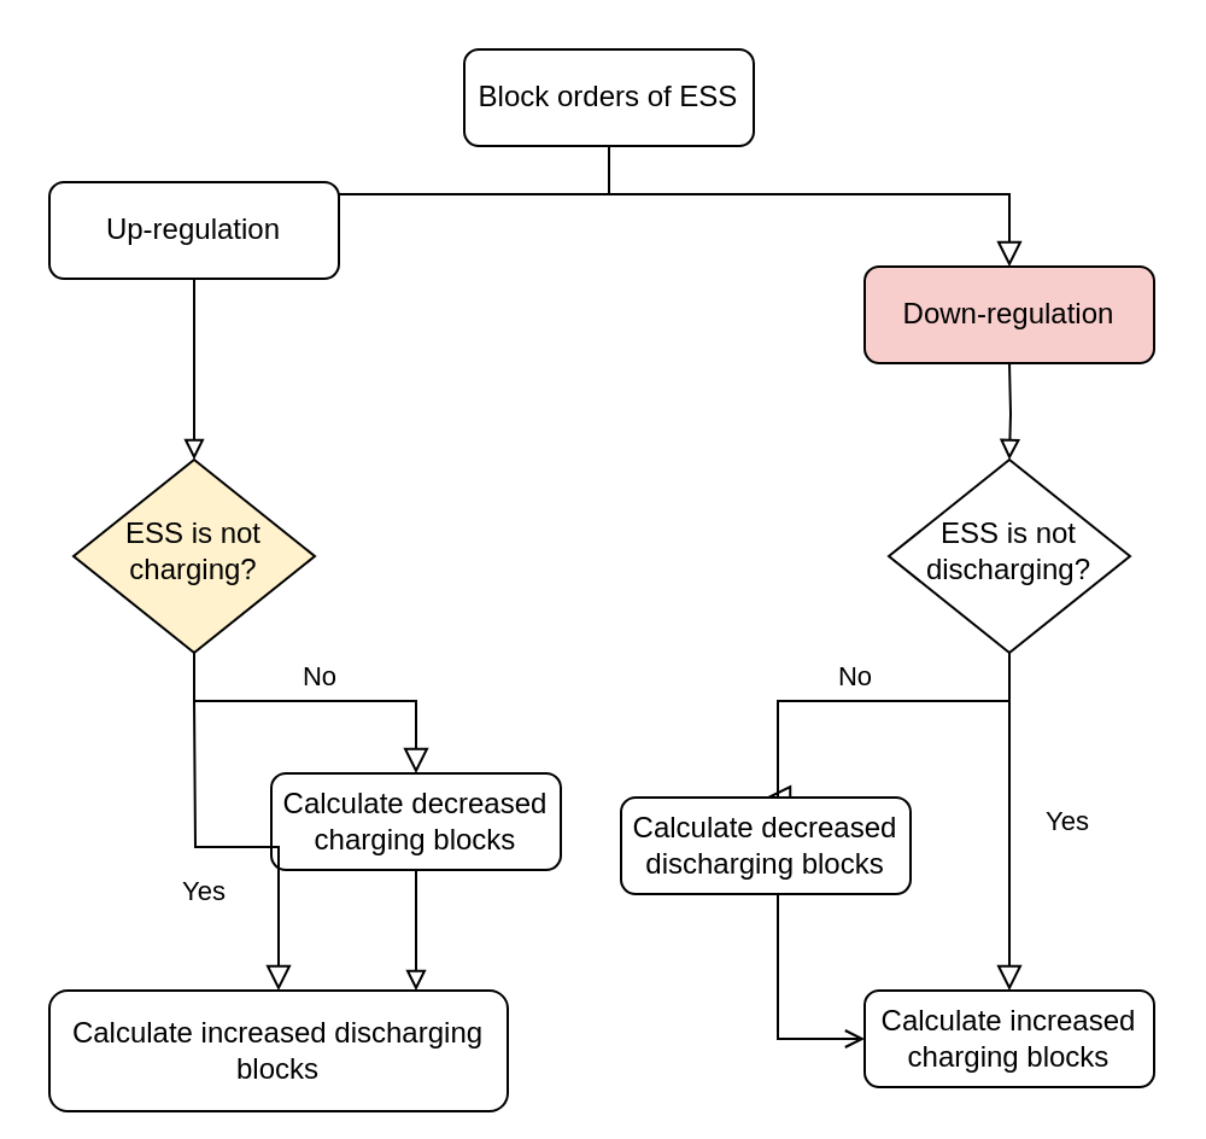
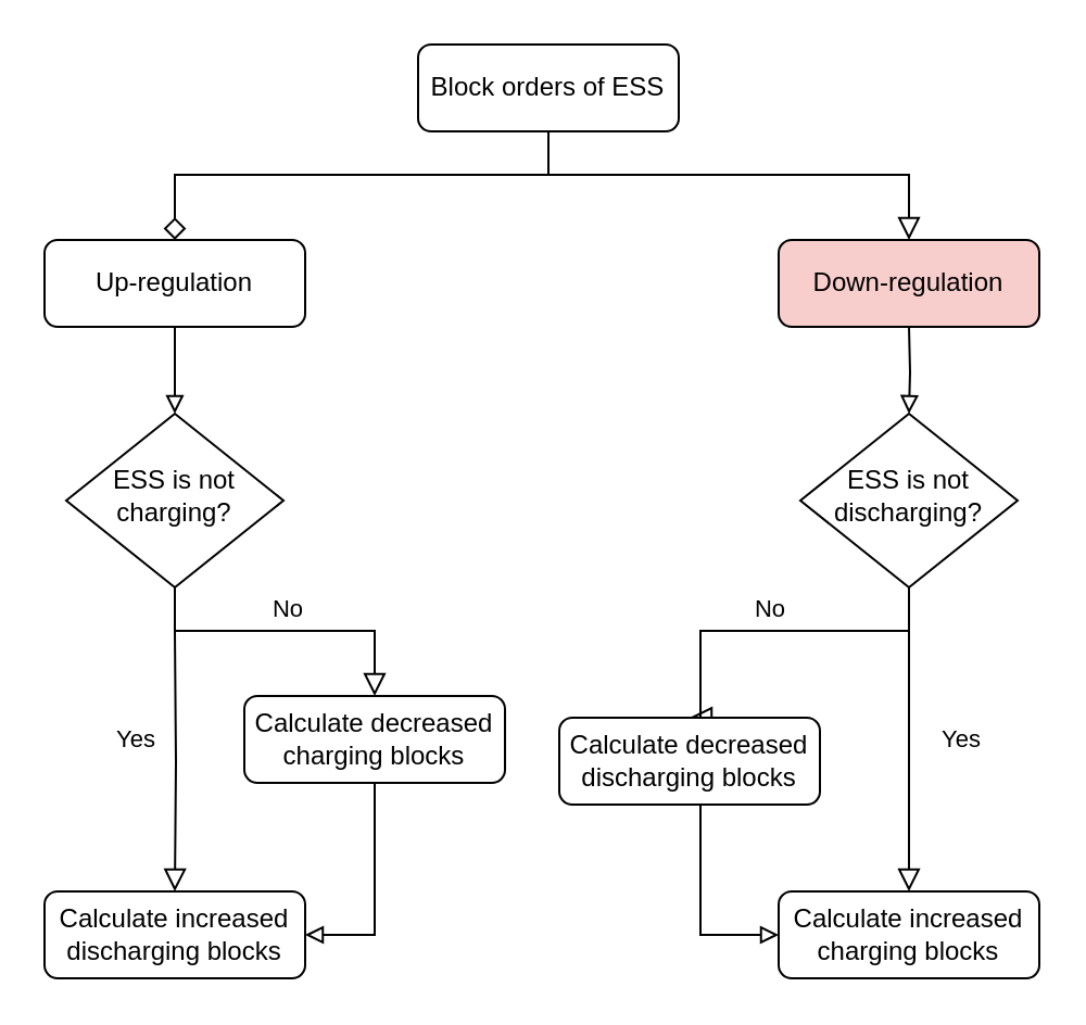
  <mxCell id="0" />
  <mxCell id="1" parent="0" />
  <mxCell id="2" value="" style="rounded=0;html=1;jettySize=auto;orthogonalLoop=1;fontSize=11;endArrow=diamond;endFill=0;endSize=8;strokeWidth=1;shadow=0;labelBackgroundColor=none;entryX=0.5;entryY=0;entryDx=0;entryDy=0;edgeStyle=orthogonalEdgeStyle;exitX=0.5;exitY=1;exitDx=0;exitDy=0;" edge="1" parent="1" source="3" target="6"><mxGeometry relative="1" as="geometry"><mxPoint x="180" y="60" as="sourcePoint" /><mxPoint x="70" y="120" as="targetPoint" /><Array as="points"><mxPoint x="252" y="80" /><mxPoint x="80" y="80" /></Array></mxGeometry></mxCell>
  <mxCell id="3" value="Block orders of ESS" style="rounded=1;whiteSpace=wrap;html=1;fontSize=12;glass=0;strokeWidth=1;shadow=0;" vertex="1" parent="1"><mxGeometry x="192" y="20" width="120" height="40" as="geometry" /></mxCell>
- <mxCell id="4" value="ESS is not charging?" style="rhombus;whiteSpace=wrap;html=1;shadow=0;fontFamily=Helvetica;fontSize=12;align=center;strokeWidth=1;spacing=6;spacingTop=-4;fillColor=#fff2cc;" vertex="1" parent="1"><mxGeometry x="30" y="190" width="100" height="80" as="geometry" /></mxCell>
+ <mxCell id="4" value="ESS is not charging?" style="rhombus;whiteSpace=wrap;html=1;shadow=0;fontFamily=Helvetica;fontSize=12;align=center;strokeWidth=1;spacing=6;spacingTop=-4;" vertex="1" parent="1"><mxGeometry x="30" y="190" width="100" height="80" as="geometry" /></mxCell>
  <mxCell id="5" style="edgeStyle=orthogonalEdgeStyle;rounded=0;orthogonalLoop=1;jettySize=auto;html=1;exitX=0.5;exitY=1;exitDx=0;exitDy=0;entryX=0.5;entryY=0;entryDx=0;entryDy=0;endArrow=block;endFill=0;" edge="1" parent="1" source="6" target="4"><mxGeometry relative="1" as="geometry" /></mxCell>
- <mxCell id="6" value="Up-regulation" style="rounded=1;whiteSpace=wrap;html=1;fontSize=12;glass=0;strokeWidth=1;shadow=0;" vertex="1" parent="1"><mxGeometry x="20" y="75" width="120" height="40" as="geometry" /></mxCell>
+ <mxCell id="6" value="Up-regulation" style="rounded=1;whiteSpace=wrap;html=1;fontSize=12;glass=0;strokeWidth=1;shadow=0;" vertex="1" parent="1"><mxGeometry x="20" y="110" width="120" height="40" as="geometry" /></mxCell>
  <mxCell id="7" value="Down-regulation" style="rounded=1;whiteSpace=wrap;html=1;fontSize=12;glass=0;strokeWidth=1;shadow=0;fillColor=#f8cecc;" vertex="1" parent="1"><mxGeometry x="358" y="110" width="120" height="40" as="geometry" /></mxCell>
  <mxCell id="8" value="" style="rounded=0;html=1;jettySize=auto;orthogonalLoop=1;fontSize=11;endArrow=block;endFill=0;endSize=8;strokeWidth=1;shadow=0;labelBackgroundColor=none;entryX=0.5;entryY=0;entryDx=0;entryDy=0;edgeStyle=orthogonalEdgeStyle;" edge="1" parent="1" target="7"><mxGeometry relative="1" as="geometry"><mxPoint x="274" y="60" as="sourcePoint" /><mxPoint x="184" y="120" as="targetPoint" /><Array as="points"><mxPoint x="252" y="60" /><mxPoint x="252" y="80" /><mxPoint x="418" y="80" /></Array></mxGeometry></mxCell>
  <mxCell id="9" value="No" style="rounded=0;html=1;jettySize=auto;orthogonalLoop=1;fontSize=11;endArrow=block;endFill=0;endSize=8;strokeWidth=1;shadow=0;labelBackgroundColor=none;edgeStyle=orthogonalEdgeStyle;entryX=0.5;entryY=0;entryDx=0;entryDy=0;" edge="1" parent="1" target="12"><mxGeometry x="0.041" y="-10" relative="1" as="geometry"><mxPoint as="offset" /><mxPoint x="418" y="270" as="sourcePoint" /><mxPoint x="498" y="340" as="targetPoint" /><Array as="points"><mxPoint x="418" y="290" /><mxPoint x="322" y="290" /></Array></mxGeometry></mxCell>
  <mxCell id="10" value="ESS is not discharging?" style="rhombus;whiteSpace=wrap;html=1;shadow=0;fontFamily=Helvetica;fontSize=12;align=center;strokeWidth=1;spacing=6;spacingTop=-4;" vertex="1" parent="1"><mxGeometry x="368" y="190" width="100" height="80" as="geometry" /></mxCell>
- <mxCell id="11" value="" style="edgeStyle=orthogonalEdgeStyle;rounded=0;orthogonalLoop=1;jettySize=auto;html=1;endArrow=open;endFill=0;" edge="1" parent="1" source="12" target="15"><mxGeometry relative="1" as="geometry"><Array as="points"><mxPoint x="322" y="430" /></Array></mxGeometry></mxCell>
+ <mxCell id="11" value="" style="edgeStyle=orthogonalEdgeStyle;rounded=0;orthogonalLoop=1;jettySize=auto;html=1;endArrow=block;endFill=0;" edge="1" parent="1" source="12" target="15"><mxGeometry relative="1" as="geometry"><Array as="points"><mxPoint x="322" y="430" /></Array></mxGeometry></mxCell>
  <mxCell id="12" value="Calculate decreased discharging blocks" style="rounded=1;whiteSpace=wrap;html=1;fontSize=12;glass=0;strokeWidth=1;shadow=0;" vertex="1" parent="1"><mxGeometry x="257" y="330" width="120" height="40" as="geometry" /></mxCell>
  <mxCell id="13" style="edgeStyle=orthogonalEdgeStyle;rounded=0;orthogonalLoop=1;jettySize=auto;html=1;exitX=0.5;exitY=1;exitDx=0;exitDy=0;entryX=0.5;entryY=0;entryDx=0;entryDy=0;endArrow=block;endFill=0;" edge="1" parent="1" target="10"><mxGeometry relative="1" as="geometry"><mxPoint x="418" y="150" as="sourcePoint" /></mxGeometry></mxCell>
  <mxCell id="14" value="Yes" style="rounded=0;html=1;jettySize=auto;orthogonalLoop=1;fontSize=11;endArrow=block;endFill=0;endSize=8;strokeWidth=1;shadow=0;labelBackgroundColor=none;edgeStyle=orthogonalEdgeStyle;entryX=0.5;entryY=0;entryDx=0;entryDy=0;" edge="1" parent="1"><mxGeometry x="-0.167" y="24" relative="1" as="geometry"><mxPoint as="offset" /><mxPoint x="418" y="290.03" as="sourcePoint" /><mxPoint x="418" y="410" as="targetPoint" /></mxGeometry></mxCell>
  <mxCell id="15" value="Calculate increased charging blocks" style="rounded=1;whiteSpace=wrap;html=1;fontSize=12;glass=0;strokeWidth=1;shadow=0;" vertex="1" parent="1"><mxGeometry x="358" y="410" width="120" height="40" as="geometry" /></mxCell>
  <mxCell id="16" value="No" style="rounded=0;html=1;jettySize=auto;orthogonalLoop=1;fontSize=11;endArrow=block;endFill=0;endSize=8;strokeWidth=1;shadow=0;labelBackgroundColor=none;edgeStyle=orthogonalEdgeStyle;entryX=0.5;entryY=0;entryDx=0;entryDy=0;" edge="1" parent="1" target="18"><mxGeometry x="0.014" y="10" relative="1" as="geometry"><mxPoint as="offset" /><mxPoint x="80" y="270" as="sourcePoint" /><mxPoint x="160" y="340" as="targetPoint" /><Array as="points"><mxPoint x="80" y="290" /><mxPoint x="172" y="290" /></Array></mxGeometry></mxCell>
  <mxCell id="17" value="" style="edgeStyle=orthogonalEdgeStyle;rounded=0;orthogonalLoop=1;jettySize=auto;html=1;endArrow=block;endFill=0;" edge="1" parent="1" source="18" target="20"><mxGeometry relative="1" as="geometry"><Array as="points"><mxPoint x="172" y="430" /></Array></mxGeometry></mxCell>
  <mxCell id="18" value="Calculate decreased charging blocks" style="rounded=1;whiteSpace=wrap;html=1;fontSize=12;glass=0;strokeWidth=1;shadow=0;" vertex="1" parent="1"><mxGeometry x="112" y="320" width="120" height="40" as="geometry" /></mxCell>
  <mxCell id="19" value="Yes" style="rounded=0;html=1;jettySize=auto;orthogonalLoop=1;fontSize=11;endArrow=block;endFill=0;endSize=8;strokeWidth=1;shadow=0;labelBackgroundColor=none;edgeStyle=orthogonalEdgeStyle;entryX=0.5;entryY=0;entryDx=0;entryDy=0;" edge="1" parent="1" target="20"><mxGeometry x="-0.167" y="-18" relative="1" as="geometry"><mxPoint as="offset" /><mxPoint x="80" y="290.03" as="sourcePoint" /><mxPoint x="0" y="340.03" as="targetPoint" /></mxGeometry></mxCell>
- <mxCell id="20" value="Calculate increased discharging blocks" style="rounded=1;whiteSpace=wrap;html=1;fontSize=12;glass=0;strokeWidth=1;shadow=0;" vertex="1" parent="1"><mxGeometry x="20" y="410" width="190" height="50" as="geometry" /></mxCell>
+ <mxCell id="20" value="Calculate increased discharging blocks" style="rounded=1;whiteSpace=wrap;html=1;fontSize=12;glass=0;strokeWidth=1;shadow=0;" vertex="1" parent="1"><mxGeometry x="20" y="410" width="120" height="40" as="geometry" /></mxCell>
